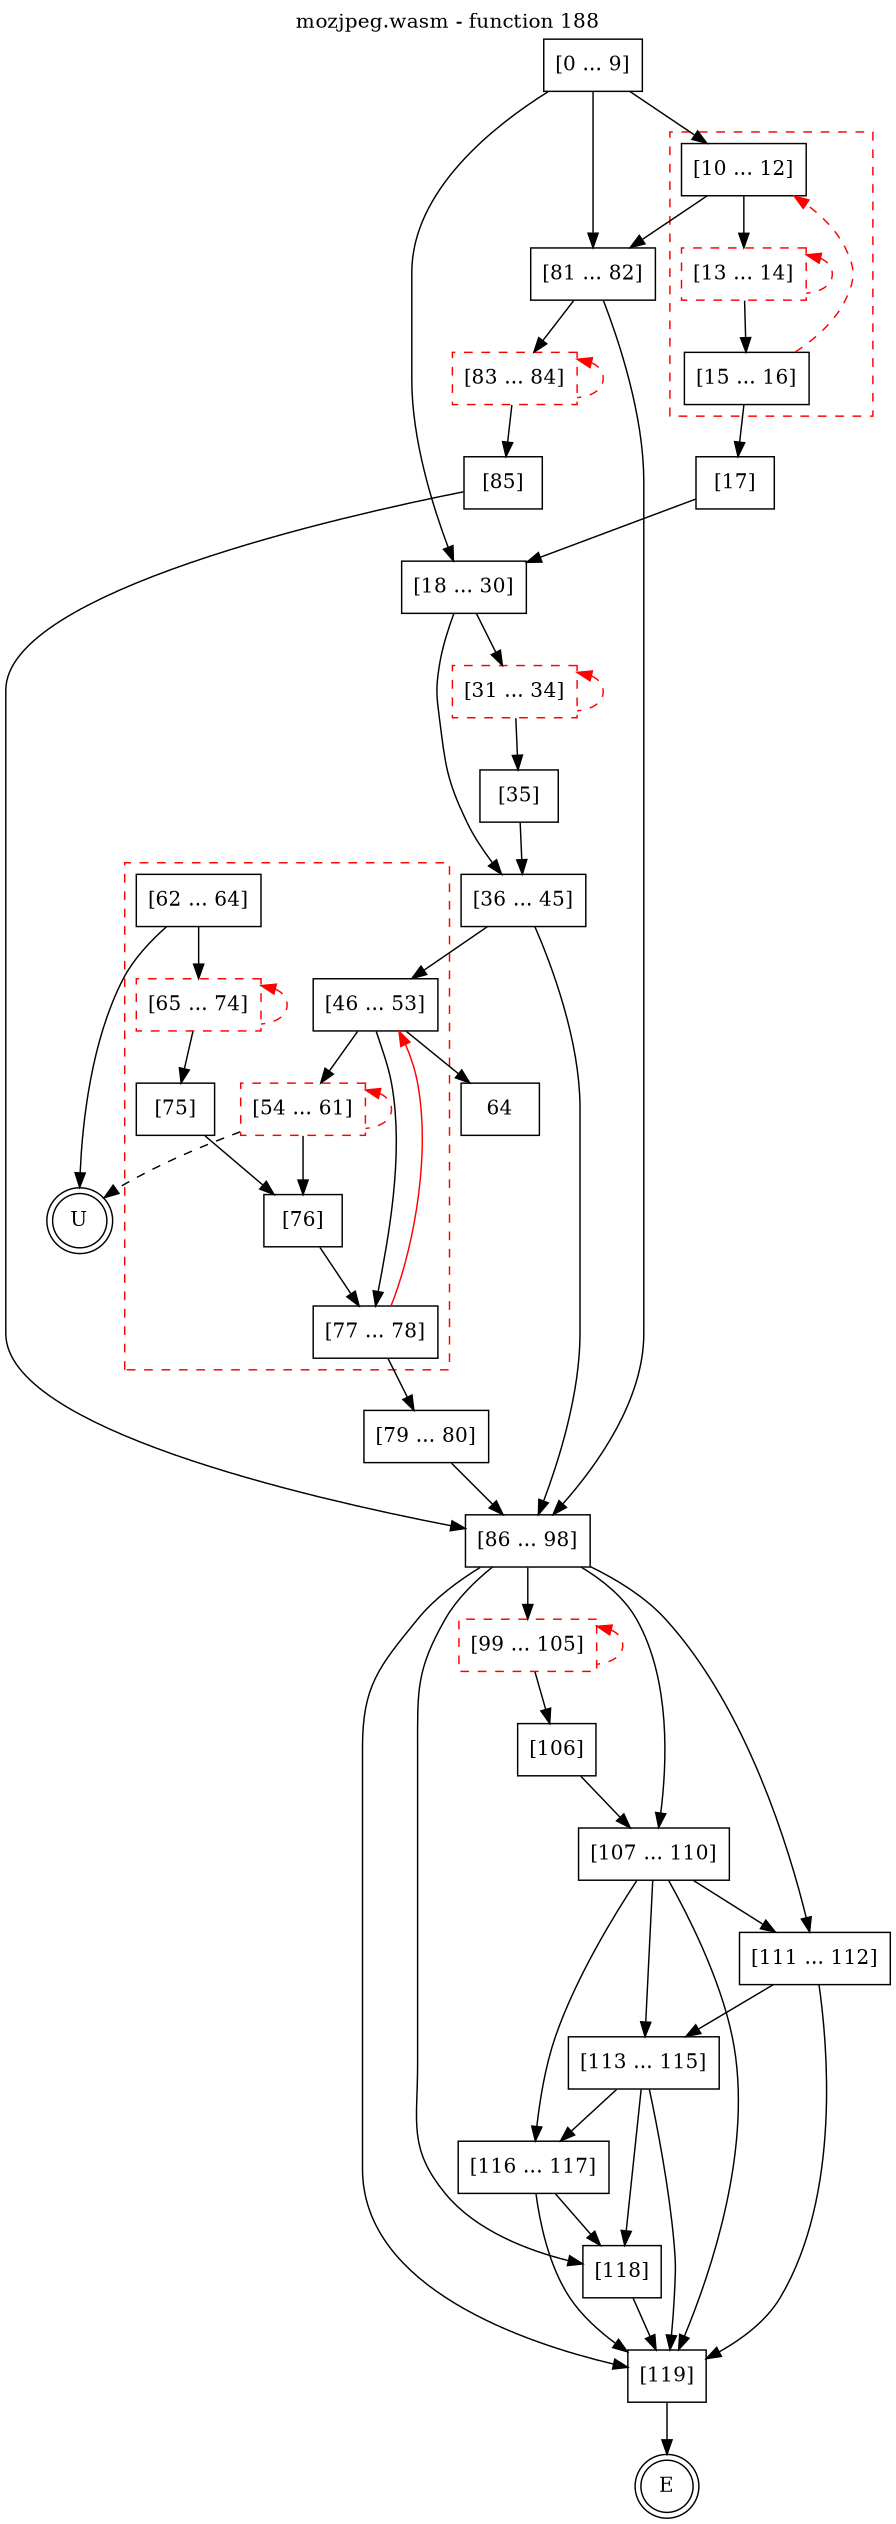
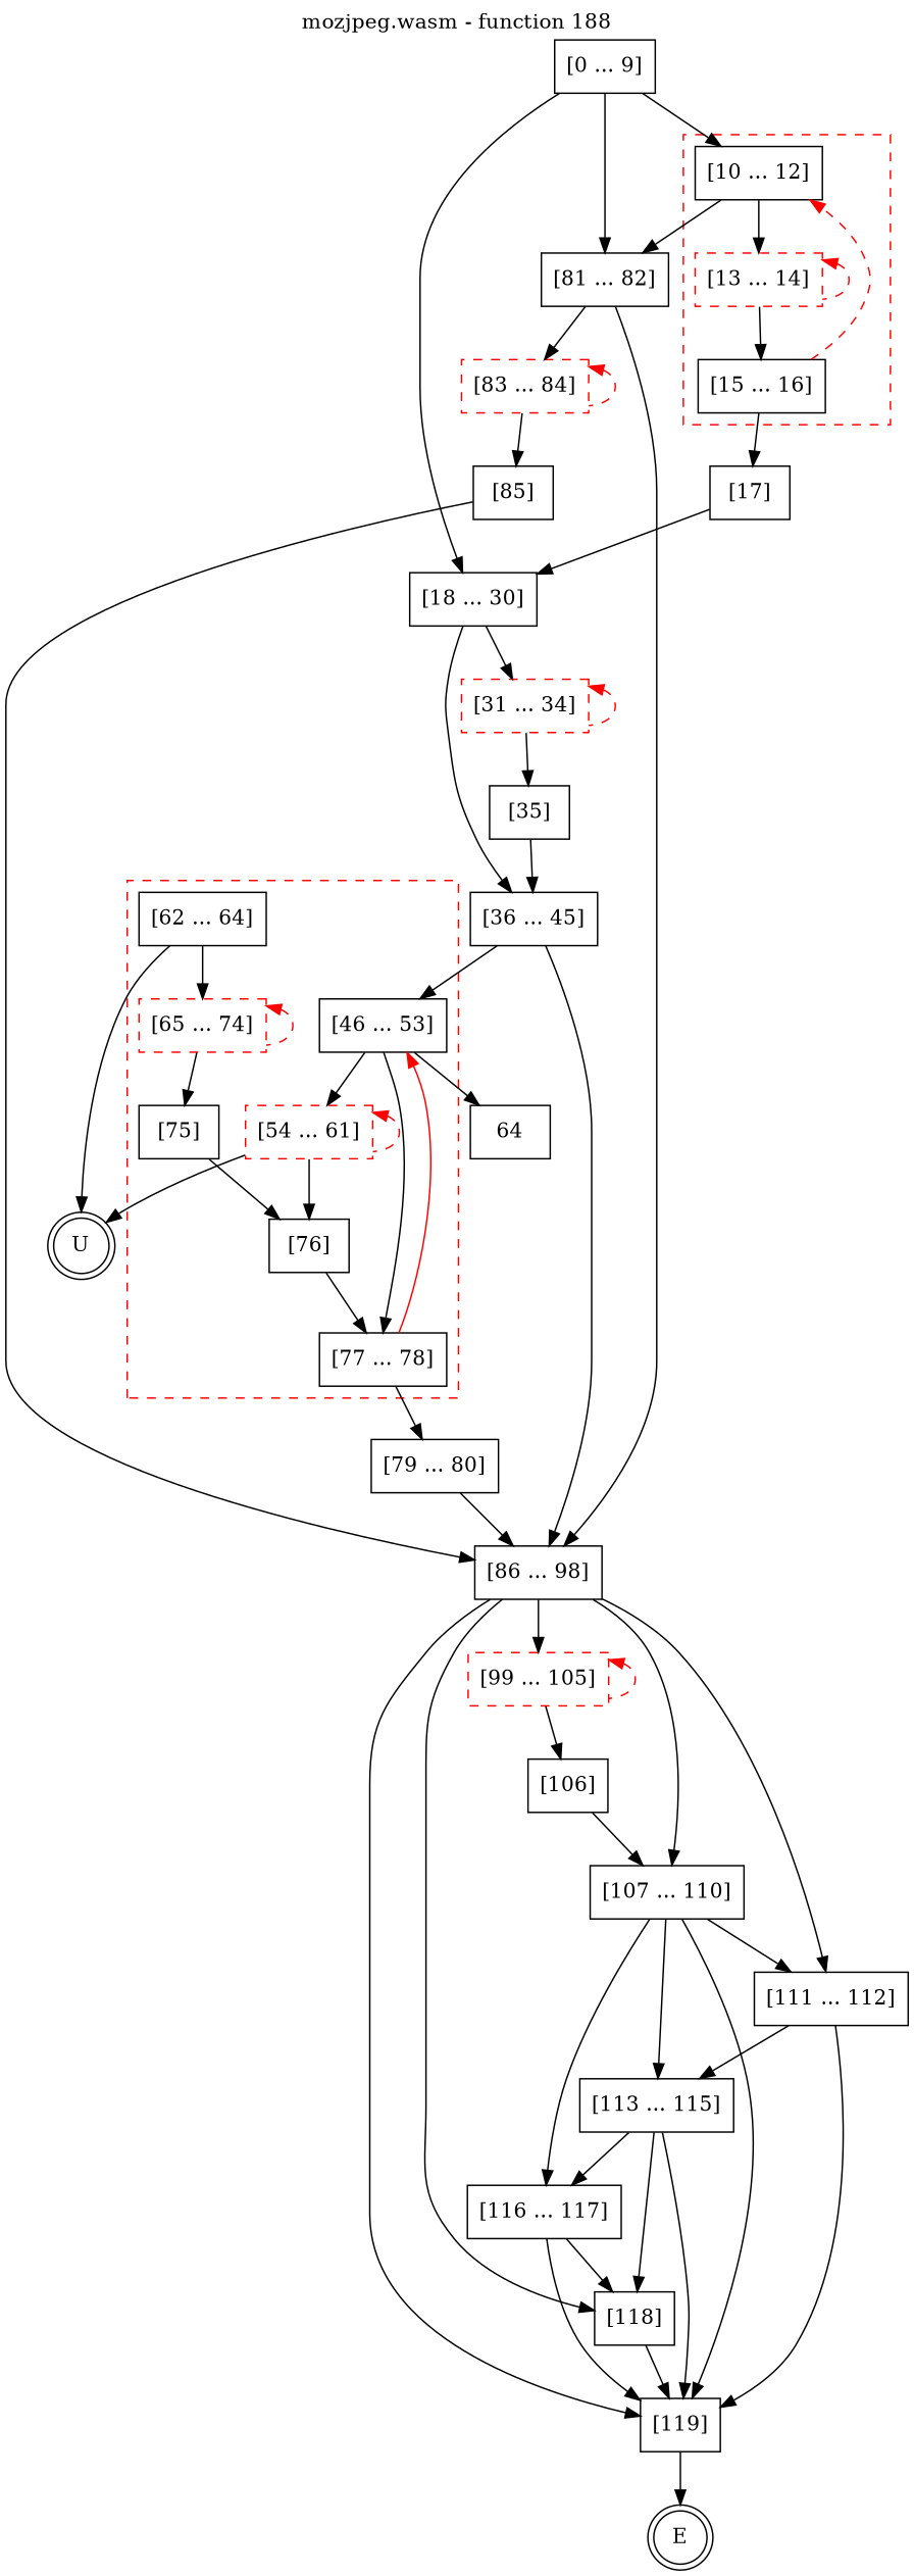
  digraph {
    label="mozjpeg.wasm - function 188"
    labelfontcolor=black
    labelfontname=Helvetica
    labelfontsize=16
    labelloc=t
    node [color=black shape=box style=solid]
    n1 [label="[10 ... 12]"]
    n2 [color=red label="[13 ... 14]" style=dashed]
    n3 [label="[15 ... 16]"]
    n4 [label="[46 ... 53]"]
    n5 [color=red label="[54 ... 61]" style=dashed]
    n6 [label="[62 ... 64]"]
    n7 [color=red label="[65 ... 74]" style=dashed]
    n8 [label="[75]"]
    n9 [label="[76]"]
    n10 [label="[77 ... 78]"]
    n11 [label="[81 ... 82]"]
    n12 [label="[17]"]
    64
    n14 [label=U shape=doublecircle color="" style=""]
    n15 [label="[79 ... 80]"]
    E [shape=doublecircle color="" style=""]
    n17 [label="[0 ... 9]"]
    n18 [label="[18 ... 30]"]
    n19 [color=red label="[31 ... 34]" style=dashed]
    n20 [label="[36 ... 45]"]
    n21 [label="[86 ... 98]"]
    n22 [color=red label="[83 ... 84]" style=dashed]
    n23 [label="[35]"]
    n24 [color=red label="[99 ... 105]" style=dashed]
    n25 [label="[107 ... 110]"]
    n26 [label="[111 ... 112]"]
    n27 [label="[118]"]
    n28 [label="[119]"]
    n29 [label="[85]"]
    n30 [label="[106]"]
    n31 [label="[113 ... 115]"]
    n32 [label="[116 ... 117]"]
    subgraph cluster_1 {
      color=red
      label=""
      style=dashed
      n1
      n2
      n3
    }
    subgraph cluster_2 {
      color=red
      label=""
      style=dashed
      n4
      n5
      n6
      n7
      n8
      n9
      n10
    }
    n1 -> n2
    n1 -> n11
    n2 -> n2 [color=red dir=back style=dashed]
    n2 -> n3
    n3 -> n1 [color=red style=dashed]
    n3 -> n12
    n4 -> n5
    n4 -> n10
    n4 -> 64
    n5 -> n5 [color=red dir=back style=dashed]
    n5 -> n9
-   n5 -> n14 [style=dashed]
+   n5 -> n14
    n6 -> n7
    n6 -> n14
    n7 -> n7 [color=red dir=back style=dashed]
    n7 -> n8
    n8 -> n9
    n9 -> n10
    n10 -> n4 [color=red style=solid]
    n10 -> n15
    n11 -> n21
    n11 -> n22
    n12 -> n18
    n15 -> n21
    n17 -> n1
    n17 -> n11
    n17 -> n18
    n18 -> n19
    n18 -> n20
    n19 -> n19 [color=red dir=back style=dashed]
    n19 -> n23
    n20 -> n4
    n20 -> n21
    n21 -> n24
    n21 -> n25
    n21 -> n26
    n21 -> n27
    n21 -> n28
    n22 -> n22 [color=red dir=back style=dashed]
    n22 -> n29
    n23 -> n20
    n24 -> n24 [color=red dir=back style=dashed]
    n24 -> n30
    n25 -> n26
    n25 -> n28
    n25 -> n31
    n25 -> n32
    n26 -> n28
    n26 -> n31
    n27 -> n28
    n28 -> E
    n29 -> n21
    n30 -> n25
    n31 -> n27
    n31 -> n28
    n31 -> n32
    n32 -> n27
    n32 -> n28
  }
